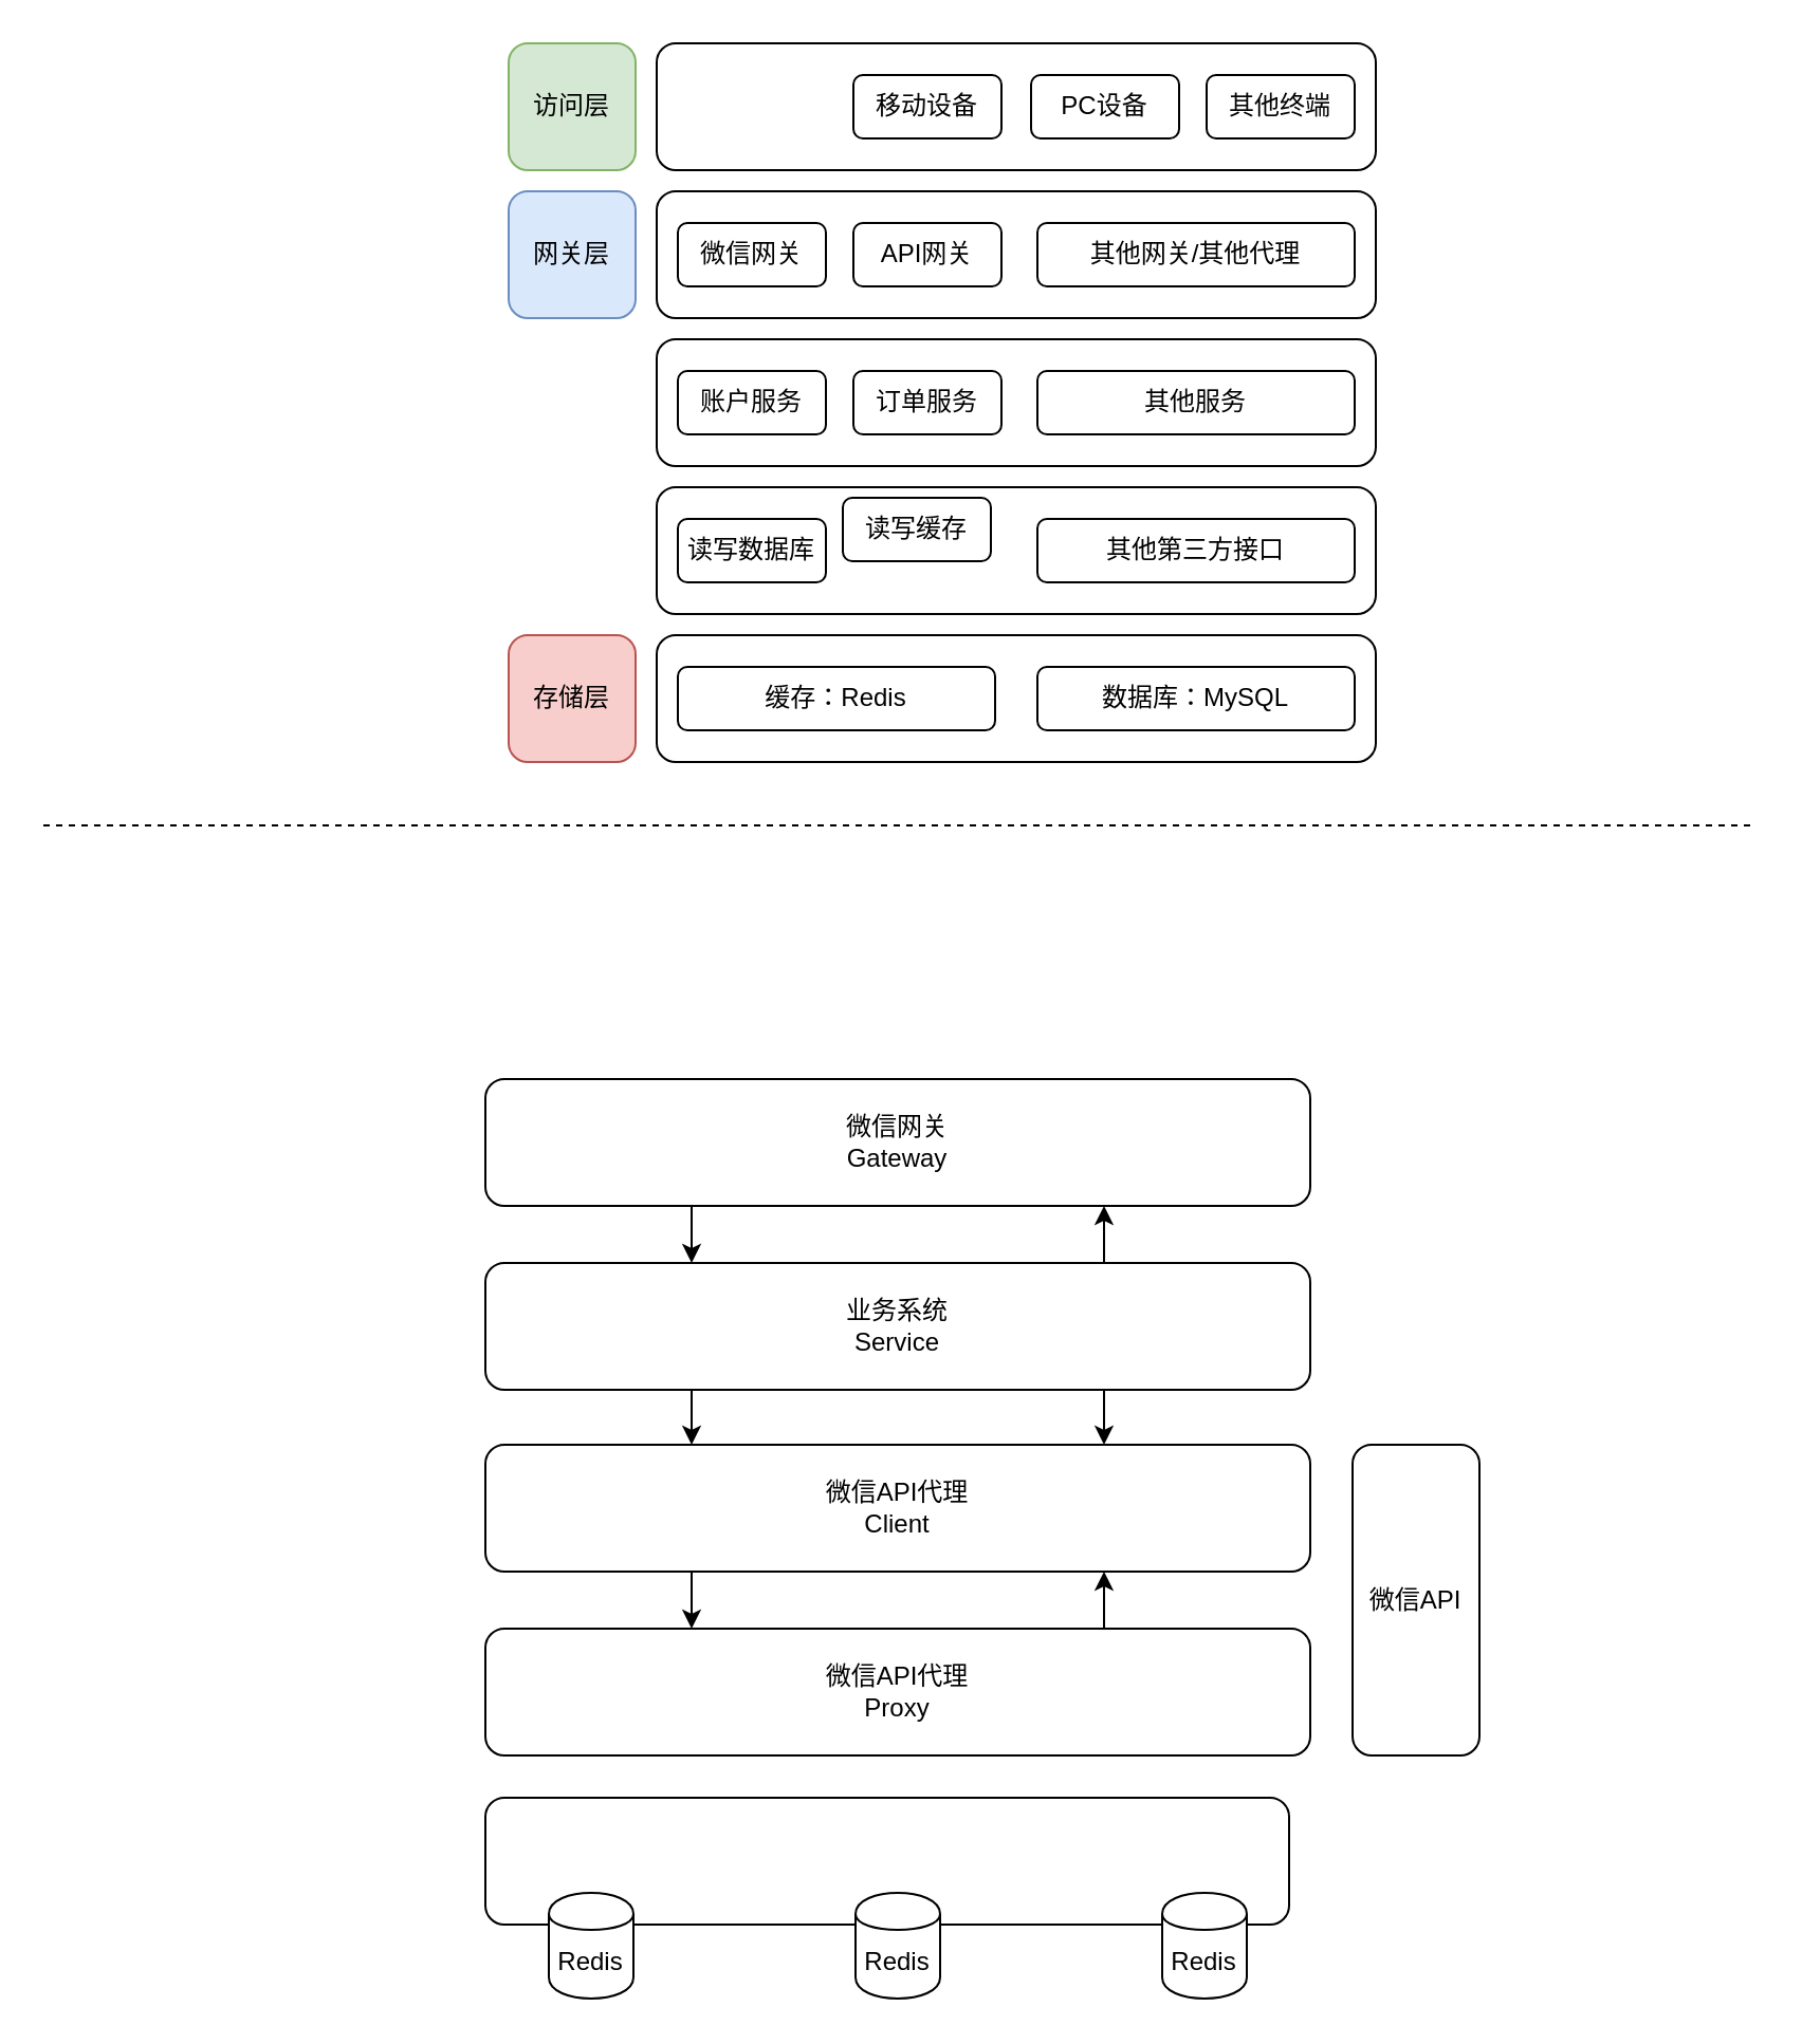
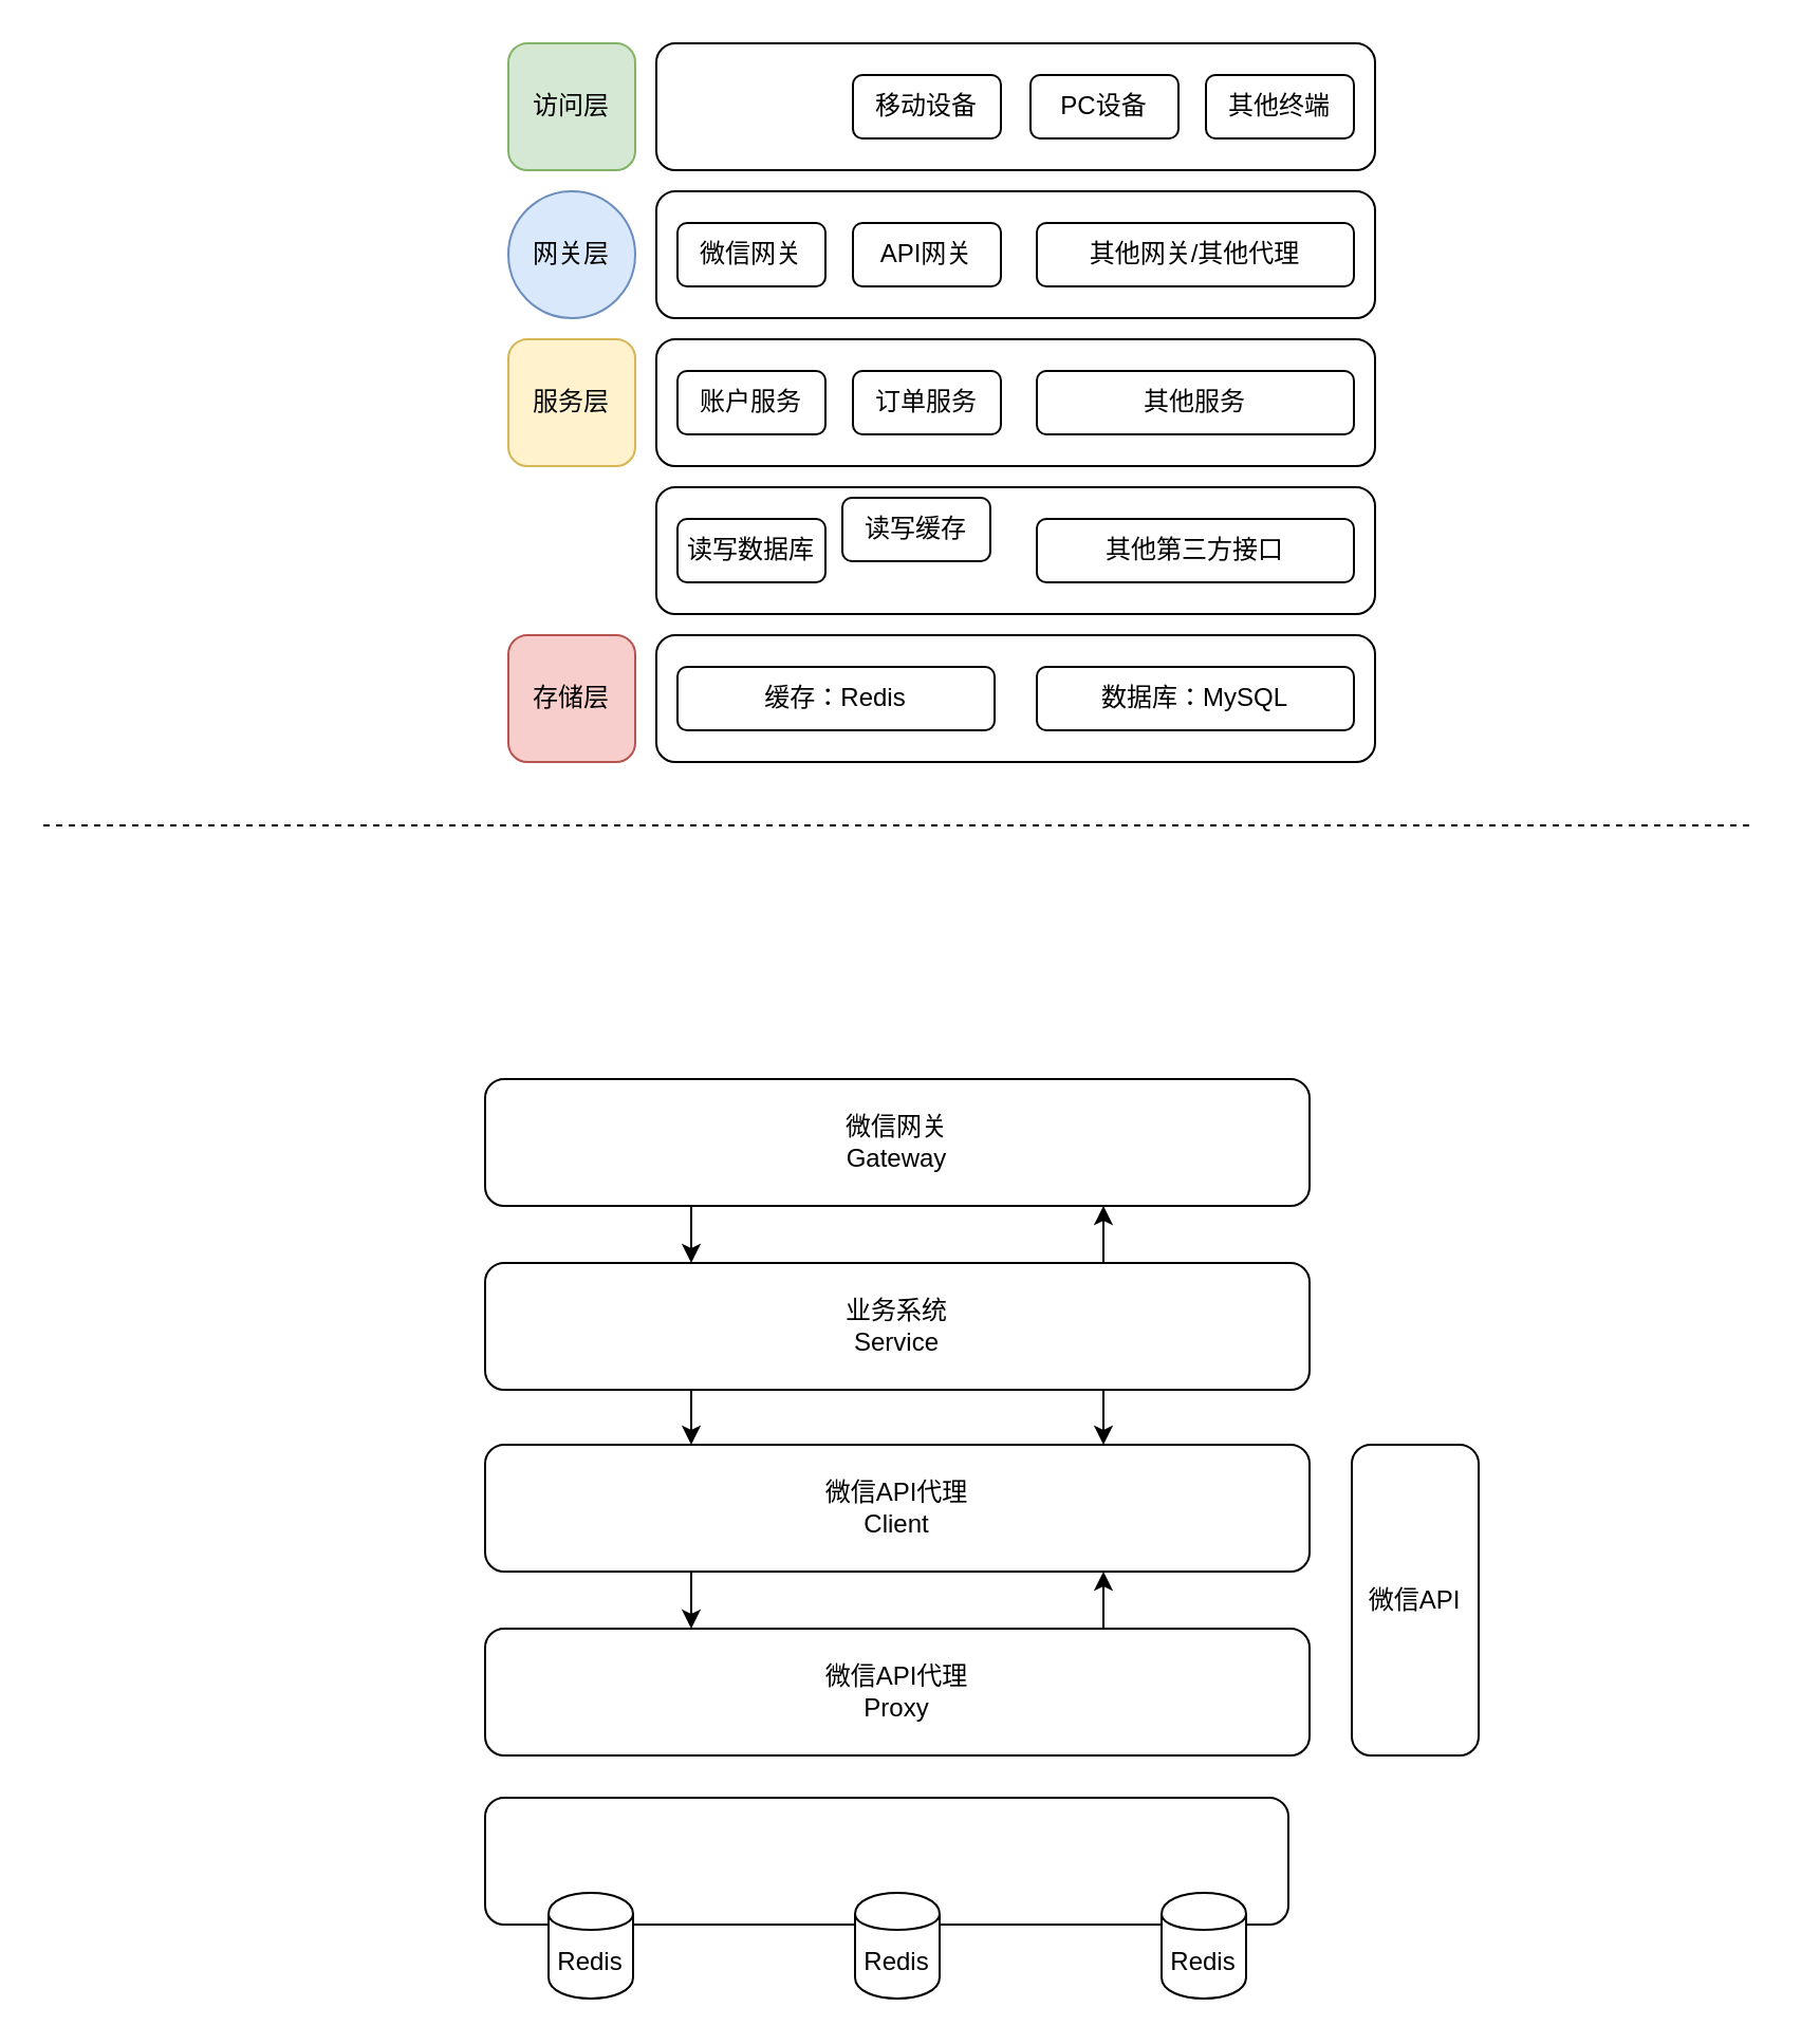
  <mxCell id="0" />
  <mxCell id="1" parent="0" />
  <mxCell id="2" style="edgeStyle=orthogonalEdgeStyle;rounded=0;orthogonalLoop=1;jettySize=auto;html=1;exitX=0.75;exitY=0;exitDx=0;exitDy=0;entryX=0.75;entryY=1;entryDx=0;entryDy=0;" edge="1" parent="1" source="5" target="9"><mxGeometry relative="1" as="geometry" /></mxCell>
  <mxCell id="3" style="edgeStyle=orthogonalEdgeStyle;rounded=0;orthogonalLoop=1;jettySize=auto;html=1;exitX=0.25;exitY=1;exitDx=0;exitDy=0;entryX=0.25;entryY=0;entryDx=0;entryDy=0;" edge="1" parent="1" source="5" target="16"><mxGeometry relative="1" as="geometry" /></mxCell>
  <mxCell id="4" style="edgeStyle=orthogonalEdgeStyle;rounded=0;orthogonalLoop=1;jettySize=auto;html=1;exitX=0.75;exitY=1;exitDx=0;exitDy=0;entryX=0.75;entryY=0;entryDx=0;entryDy=0;" edge="1" parent="1" source="5" target="16"><mxGeometry relative="1" as="geometry" /></mxCell>
  <mxCell id="5" value="业务系统&lt;br&gt;Service" style="rounded=1;whiteSpace=wrap;html=1;" vertex="1" parent="1"><mxGeometry x="229" y="597" width="390" height="60" as="geometry" /></mxCell>
  <mxCell id="6" style="edgeStyle=orthogonalEdgeStyle;rounded=0;orthogonalLoop=1;jettySize=auto;html=1;exitX=0.75;exitY=0;exitDx=0;exitDy=0;entryX=0.75;entryY=1;entryDx=0;entryDy=0;" edge="1" parent="1" source="7" target="16"><mxGeometry relative="1" as="geometry" /></mxCell>
  <mxCell id="7" value="微信API代理&lt;br&gt;Proxy" style="rounded=1;whiteSpace=wrap;html=1;" vertex="1" parent="1"><mxGeometry x="229" y="770" width="390" height="60" as="geometry" /></mxCell>
  <mxCell id="8" style="edgeStyle=orthogonalEdgeStyle;rounded=0;orthogonalLoop=1;jettySize=auto;html=1;exitX=0.25;exitY=1;exitDx=0;exitDy=0;entryX=0.25;entryY=0;entryDx=0;entryDy=0;" edge="1" parent="1" source="9" target="5"><mxGeometry relative="1" as="geometry" /></mxCell>
  <mxCell id="9" value="微信网关&lt;br&gt;Gateway" style="rounded=1;whiteSpace=wrap;html=1;" vertex="1" parent="1"><mxGeometry x="229" y="510" width="390" height="60" as="geometry" /></mxCell>
  <mxCell id="10" value="微信API" style="rounded=1;whiteSpace=wrap;html=1;" vertex="1" parent="1"><mxGeometry x="639" y="683" width="60" height="147" as="geometry" /></mxCell>
  <mxCell id="11" value="" style="rounded=1;whiteSpace=wrap;html=1;" vertex="1" parent="1"><mxGeometry x="229" y="850" width="380" height="60" as="geometry" /></mxCell>
  <mxCell id="12" value="Redis" style="shape=cylinder;whiteSpace=wrap;html=1;boundedLbl=1;backgroundOutline=1;" vertex="1" parent="1"><mxGeometry x="259" y="895" width="40" height="50" as="geometry" /></mxCell>
  <mxCell id="13" value="Redis" style="shape=cylinder;whiteSpace=wrap;html=1;boundedLbl=1;backgroundOutline=1;" vertex="1" parent="1"><mxGeometry x="404" y="895" width="40" height="50" as="geometry" /></mxCell>
  <mxCell id="14" value="Redis" style="shape=cylinder;whiteSpace=wrap;html=1;boundedLbl=1;backgroundOutline=1;" vertex="1" parent="1"><mxGeometry x="549" y="895" width="40" height="50" as="geometry" /></mxCell>
  <mxCell id="15" style="edgeStyle=orthogonalEdgeStyle;rounded=0;orthogonalLoop=1;jettySize=auto;html=1;exitX=0.25;exitY=1;exitDx=0;exitDy=0;entryX=0.25;entryY=0;entryDx=0;entryDy=0;" edge="1" parent="1" source="16" target="7"><mxGeometry relative="1" as="geometry" /></mxCell>
  <mxCell id="16" value="微信API代理&lt;br&gt;Client" style="rounded=1;whiteSpace=wrap;html=1;" vertex="1" parent="1"><mxGeometry x="229" y="683" width="390" height="60" as="geometry" /></mxCell>
  <mxCell id="17" value="" style="group" vertex="1" connectable="0" parent="1"><mxGeometry x="240" y="20" width="410" height="60" as="geometry" /></mxCell>
  <mxCell id="18" value="访问层" style="rounded=1;whiteSpace=wrap;html=1;fillColor=#d5e8d4;strokeColor=#82b366;" vertex="1" parent="17"><mxGeometry width="60" height="60" as="geometry" /></mxCell>
  <mxCell id="19" value="" style="group" vertex="1" connectable="0" parent="17"><mxGeometry x="70" width="340" height="60" as="geometry" /></mxCell>
  <mxCell id="20" value="" style="rounded=1;whiteSpace=wrap;html=1;" vertex="1" parent="19"><mxGeometry width="340" height="60" as="geometry" /></mxCell>
  <mxCell id="21" value="移动设备" style="rounded=1;whiteSpace=wrap;html=1;" vertex="1" parent="19"><mxGeometry x="93" y="15" width="70" height="30" as="geometry" /></mxCell>
  <mxCell id="22" value="PC设备" style="rounded=1;whiteSpace=wrap;html=1;" vertex="1" parent="19"><mxGeometry x="177" y="15" width="70" height="30" as="geometry" /></mxCell>
  <mxCell id="23" value="其他终端" style="rounded=1;whiteSpace=wrap;html=1;" vertex="1" parent="19"><mxGeometry x="260" y="15" width="70" height="30" as="geometry" /></mxCell>
  <mxCell id="24" value="" style="group" vertex="1" connectable="0" parent="1"><mxGeometry x="240" y="90" width="410" height="60" as="geometry" /></mxCell>
- <mxCell id="25" value="网关层" style="rounded=1;whiteSpace=wrap;html=1;fillColor=#dae8fc;strokeColor=#6c8ebf;" vertex="1" parent="24"><mxGeometry width="60" height="60" as="geometry" /></mxCell>
+ <mxCell id="25" value="网关层" style="ellipse;whiteSpace=wrap;html=1;fillColor=#dae8fc;strokeColor=#6c8ebf;" vertex="1" parent="24"><mxGeometry width="60" height="60" as="geometry" /></mxCell>
  <mxCell id="26" value="" style="group" vertex="1" connectable="0" parent="24"><mxGeometry x="70" width="340" height="60" as="geometry" /></mxCell>
  <mxCell id="27" value="" style="rounded=1;whiteSpace=wrap;html=1;" vertex="1" parent="26"><mxGeometry width="340" height="60" as="geometry" /></mxCell>
  <mxCell id="28" value="微信网关" style="rounded=1;whiteSpace=wrap;html=1;" vertex="1" parent="26"><mxGeometry x="10" y="15" width="70" height="30" as="geometry" /></mxCell>
  <mxCell id="29" value="API网关" style="rounded=1;whiteSpace=wrap;html=1;" vertex="1" parent="26"><mxGeometry x="93" y="15" width="70" height="30" as="geometry" /></mxCell>
  <mxCell id="30" value="其他网关/其他代理" style="rounded=1;whiteSpace=wrap;html=1;" vertex="1" parent="26"><mxGeometry x="180" y="15" width="150" height="30" as="geometry" /></mxCell>
  <mxCell id="31" value="" style="group" vertex="1" connectable="0" parent="1"><mxGeometry x="240" y="160" width="410" height="60" as="geometry" /></mxCell>
+ <mxCell id="32" value="服务层" style="rounded=1;whiteSpace=wrap;html=1;fillColor=#fff2cc;strokeColor=#d6b656;" vertex="1" parent="31"><mxGeometry width="60" height="60" as="geometry" /></mxCell>
  <mxCell id="33" value="" style="group" vertex="1" connectable="0" parent="31"><mxGeometry x="70" width="340" height="60" as="geometry" /></mxCell>
  <mxCell id="34" value="" style="rounded=1;whiteSpace=wrap;html=1;" vertex="1" parent="33"><mxGeometry width="340" height="60" as="geometry" /></mxCell>
  <mxCell id="35" value="账户服务" style="rounded=1;whiteSpace=wrap;html=1;" vertex="1" parent="33"><mxGeometry x="10" y="15" width="70" height="30" as="geometry" /></mxCell>
  <mxCell id="36" value="订单服务" style="rounded=1;whiteSpace=wrap;html=1;" vertex="1" parent="33"><mxGeometry x="93" y="15" width="70" height="30" as="geometry" /></mxCell>
  <mxCell id="37" value="其他服务" style="rounded=1;whiteSpace=wrap;html=1;" vertex="1" parent="33"><mxGeometry x="180" y="15" width="150" height="30" as="geometry" /></mxCell>
  <mxCell id="38" value="" style="group" vertex="1" connectable="0" parent="1"><mxGeometry x="240" y="300" width="410" height="60" as="geometry" /></mxCell>
  <mxCell id="39" value="存储层" style="rounded=1;whiteSpace=wrap;html=1;fillColor=#f8cecc;strokeColor=#b85450;" vertex="1" parent="38"><mxGeometry width="60" height="60" as="geometry" /></mxCell>
  <mxCell id="40" value="" style="group" vertex="1" connectable="0" parent="38"><mxGeometry x="70" width="340" height="60" as="geometry" /></mxCell>
  <mxCell id="41" value="" style="rounded=1;whiteSpace=wrap;html=1;" vertex="1" parent="40"><mxGeometry width="340" height="60" as="geometry" /></mxCell>
  <mxCell id="42" value="缓存：Redis" style="rounded=1;whiteSpace=wrap;html=1;" vertex="1" parent="40"><mxGeometry x="10" y="15" width="150" height="30" as="geometry" /></mxCell>
  <mxCell id="43" value="数据库：MySQL" style="rounded=1;whiteSpace=wrap;html=1;" vertex="1" parent="40"><mxGeometry x="180" y="15" width="150" height="30" as="geometry" /></mxCell>
  <mxCell id="44" value="" style="group" vertex="1" connectable="0" parent="1"><mxGeometry x="240" y="230" width="410" height="60" as="geometry" /></mxCell>
  <mxCell id="45" value="" style="group" vertex="1" connectable="0" parent="44"><mxGeometry x="70" width="340" height="60" as="geometry" /></mxCell>
  <mxCell id="46" value="" style="rounded=1;whiteSpace=wrap;html=1;" vertex="1" parent="45"><mxGeometry width="340" height="60" as="geometry" /></mxCell>
  <mxCell id="47" value="读写数据库" style="rounded=1;whiteSpace=wrap;html=1;" vertex="1" parent="45"><mxGeometry x="10" y="15" width="70" height="30" as="geometry" /></mxCell>
  <mxCell id="48" value="读写缓存" style="rounded=1;whiteSpace=wrap;html=1;" vertex="1" parent="45"><mxGeometry x="88" y="5" width="70" height="30" as="geometry" /></mxCell>
  <mxCell id="49" value="其他第三方接口" style="rounded=1;whiteSpace=wrap;html=1;" vertex="1" parent="45"><mxGeometry x="180" y="15" width="150" height="30" as="geometry" /></mxCell>
  <mxCell id="50" value="" style="endArrow=none;dashed=1;html=1;" edge="1" parent="1"><mxGeometry width="50" height="50" relative="1" as="geometry"><mxPoint y="390" as="sourcePoint" x="20" /><mxPoint x="830" y="390" as="targetPoint" /></mxGeometry></mxCell>
